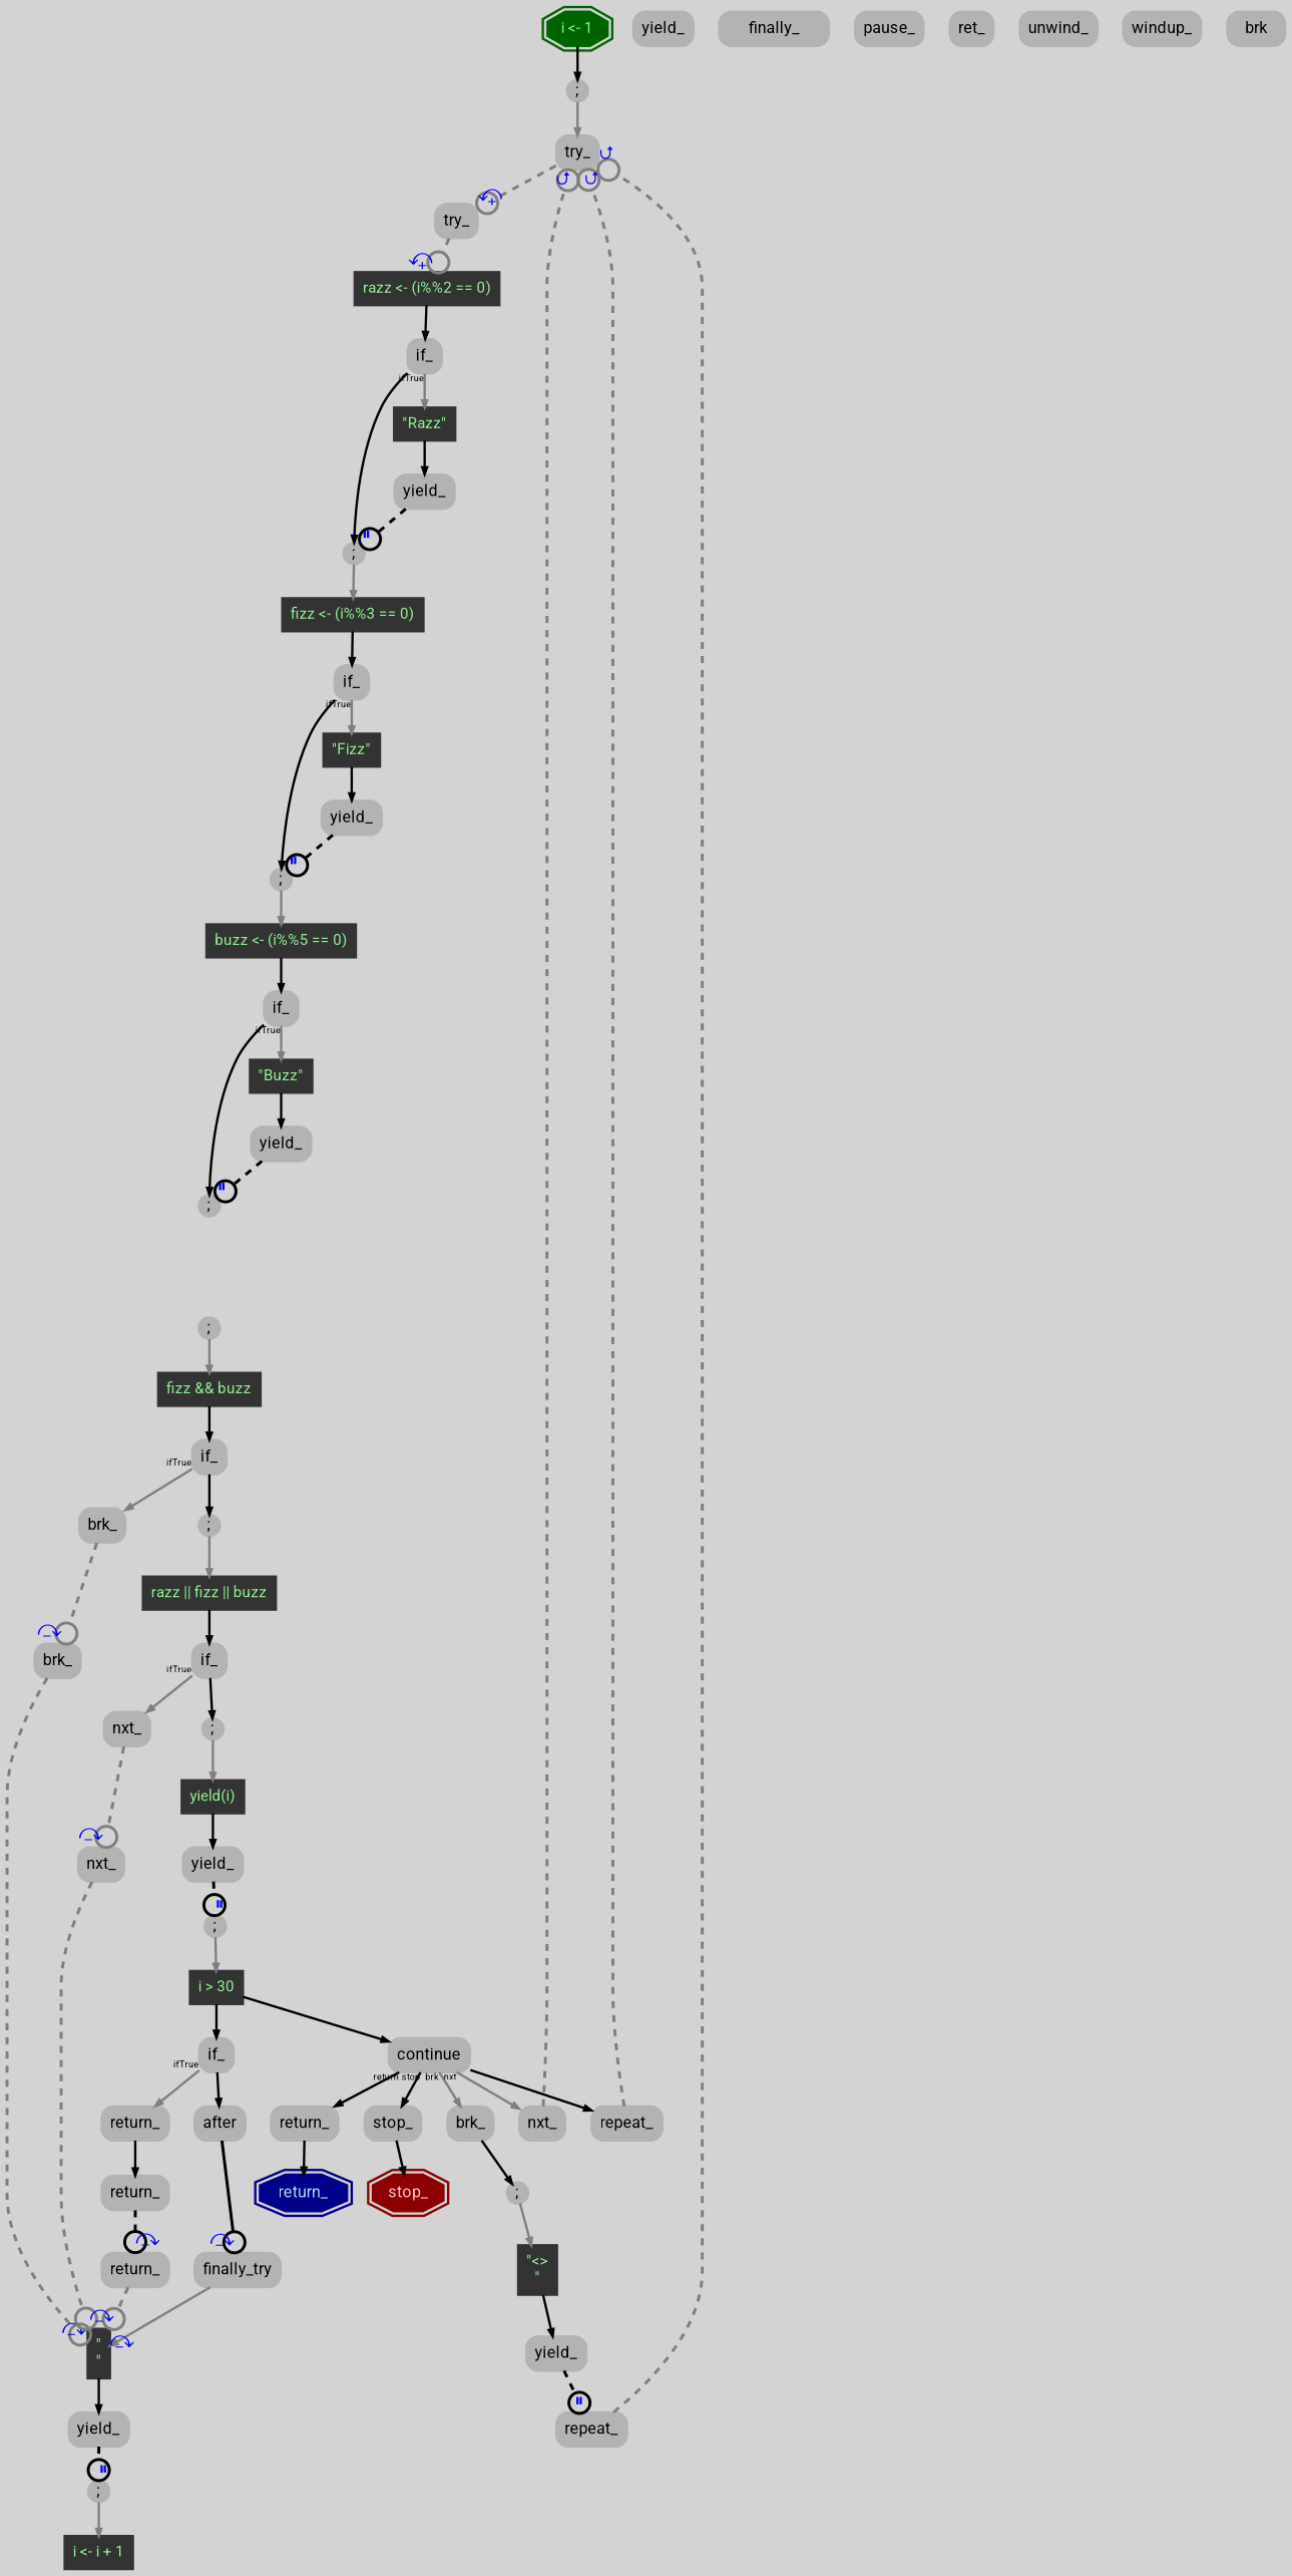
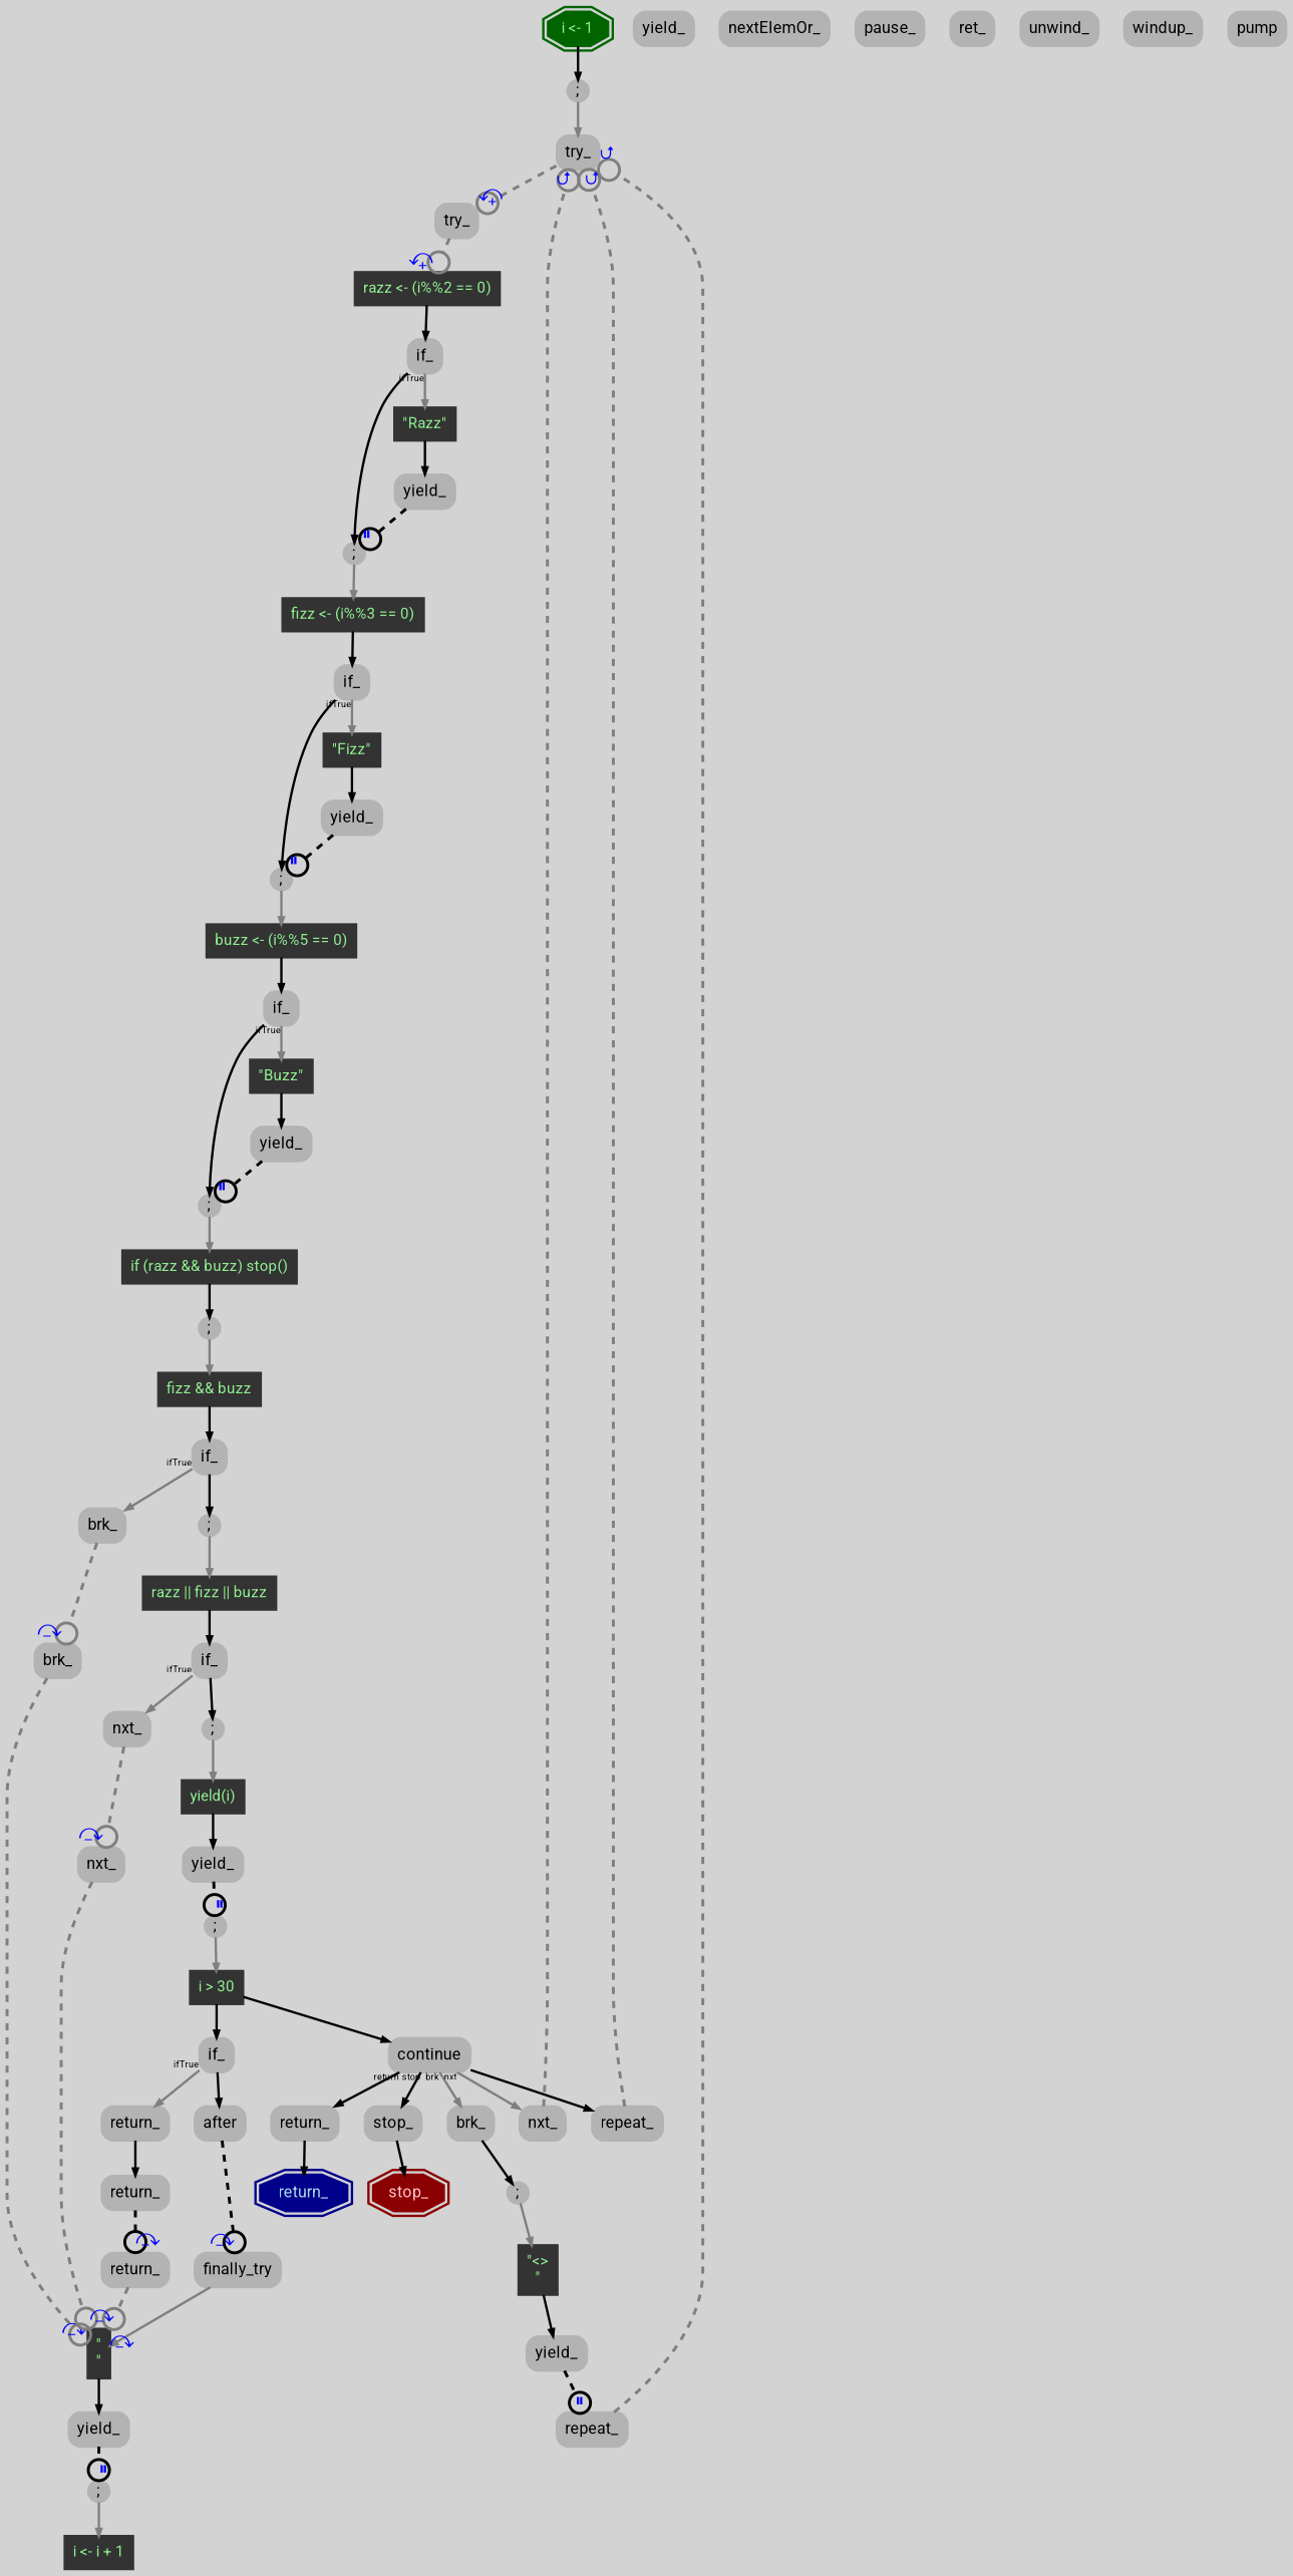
  digraph {
    bgcolor=lightgray
    clusterrank=local
    concentrate=false
    fontname=Roboto
    fontsize=14
    labeljust=l
    newrank=true
    nodesep=0.3
    packmode=clust
    rankdir=TB
    ranksep=0.4
    node [bgcolor=white color=gray70 fontname=Roboto margin="0.1,0.1" penwidth=2 shape=box style="filled,rounded"]
    edge [arrowhead=normal arrowsize=0.6 color=black concentrate=true fontname=Roboto fontsize=8 penwidth=2]
    n1 [fixedsize=true height=0.25 label=";" shape=circle style=filled width=0.25]
    n2 [height=0.2 label=try_ width=0.2]
    n3 [height=0.2 label=try_ width=0.2]
    n4 [color=gray20 fontcolor=lightgreen fontsize=13 height=0.2 label="razz <- (i%%2 == 0)" labeljust=l nojustify=true style=filled width=0.2]
    n5 [height=0.2 label=if_ width=0.2]
    n6 [color=gray20 fontcolor=lightgreen fontsize=13 height=0.2 label="\"Razz\"" labeljust=l nojustify=true style=filled width=0.2]
    n7 [fixedsize=true height=0.25 label=";" shape=circle style=filled width=0.25]
    n8 [height=0.2 label=yield_ width=0.2]
    n9 [color=gray20 fontcolor=lightgreen fontsize=13 height=0.2 label="fizz <- (i%%3 == 0)" labeljust=l nojustify=true style=filled width=0.2]
    n10 [height=0.2 label=if_ width=0.2]
    n11 [color=gray20 fontcolor=lightgreen fontsize=13 height=0.2 label="\"Fizz\"" labeljust=l nojustify=true style=filled width=0.2]
    n12 [fixedsize=true height=0.25 label=";" shape=circle style=filled width=0.25]
    n13 [height=0.2 label=yield_ width=0.2]
    n14 [color=gray20 fontcolor=lightgreen fontsize=13 height=0.2 label="buzz <- (i%%5 == 0)" labeljust=l nojustify=true style=filled width=0.2]
    n15 [height=0.2 label=if_ width=0.2]
    n16 [color=gray20 fontcolor=lightgreen fontsize=13 height=0.2 label="\"Buzz\"" labeljust=l nojustify=true style=filled width=0.2]
    n17 [fixedsize=true height=0.25 label=";" shape=circle style=filled width=0.25]
    n18 [height=0.2 label=yield_ width=0.2]
+   n19 [color=gray20 fontcolor=lightgreen fontsize=13 height=0.2 label="if (razz && buzz) stop()" labeljust=l nojustify=true style=filled width=0.2]
    n20 [fixedsize=true height=0.25 label=";" shape=circle style=filled width=0.25]
    n21 [color=gray20 fontcolor=lightgreen fontsize=13 height=0.2 label="yield(i)" labeljust=l nojustify=true style=filled width=0.2]
    n22 [height=0.2 label=yield_ width=0.2]
    n23 [fixedsize=true height=0.25 label=";" shape=circle style=filled width=0.25]
    n24 [color=gray20 fontcolor=lightgreen fontsize=13 height=0.2 label="i > 30" labeljust=l nojustify=true style=filled width=0.2]
    n25 [height=0.2 label=if_ width=0.2]
    n26 [height=0.2 label=continue width=0.2]
    n27 [height=0.2 label=return_ width=0.2]
    n28 [height=0.2 label=after width=0.2]
    n29 [height=0.2 label=return_ width=0.2]
    n30 [height=0.2 label=finally_try width=0.2]
    n31 [height=0.2 label=return_ width=0.2]
    n32 [color=gray20 fontcolor=lightgreen fontsize=13 height=0.2 label="\"\n\"" labeljust=l nojustify=true style=filled width=0.2]
    n33 [height=0.2 label=brk_ width=0.2]
    n34 [height=0.2 label=brk_ width=0.2]
    n35 [height=0.2 label=nxt_ width=0.2]
    n36 [height=0.2 label=nxt_ width=0.2]
    n37 [height=0.2 label=yield_ width=0.2]
    n38 [height=0.2 label=brk_ width=0.2]
    n39 [height=0.2 label=nxt_ width=0.2]
    n40 [height=0.2 label=repeat_ width=0.2]
    n41 [height=0.2 label=return_ width=0.2]
    n42 [height=0.2 label=stop_ width=0.2]
    n43 [fixedsize=true height=0.25 label=";" shape=circle style=filled width=0.25]
    n44 [color=darkblue fixedsize=false fontcolor=lightblue height=0.2 label=return_ margin="0,0" shape=doubleoctagon style=filled width=0.2]
    n45 [color=darkred fixedsize=false fontcolor=pink height=0.2 label=stop_ margin="0,0" shape=doubleoctagon style=filled width=0.2]
    n46 [fixedsize=true height=0.25 label=";" shape=circle style=filled width=0.25]
    n47 [color=gray20 fontcolor=lightgreen fontsize=13 height=0.2 label="fizz && buzz" labeljust=l nojustify=true style=filled width=0.2]
    n48 [height=0.2 label=if_ width=0.2]
    n49 [fixedsize=true height=0.25 label=";" shape=circle style=filled width=0.25]
    n50 [color=gray20 fontcolor=lightgreen fontsize=13 height=0.2 label="razz || fizz || buzz" labeljust=l nojustify=true style=filled width=0.2]
    n51 [fixedsize=true height=0.25 label=";" shape=circle style=filled width=0.25]
    n52 [color=gray20 fontcolor=lightgreen fontsize=13 height=0.2 label="i <- i + 1" labeljust=l nojustify=true style=filled width=0.2]
    n53 [color=gray20 fontcolor=lightgreen fontsize=13 height=0.2 label="\"<>\n\"" labeljust=l nojustify=true style=filled width=0.2]
    n54 [height=0.2 label=yield_ width=0.2]
    n55 [height=0.2 label=repeat_ width=0.2]
    n56 [height=0.2 label=yield_ width=0.2]
-   n57 [height=0.2 label=finally_ width=0.2]
+   n57 [height=0.2 label=nextElemOr_ width=0.2]
    n58 [height=0.2 label=pause_ width=0.2]
    n59 [height=0.2 label=ret_ width=0.2]
    n60 [height=0.2 label=unwind_ width=0.2]
    n61 [height=0.2 label=windup_ width=0.2]
-   n62 [height=0.2 label=brk width=0.2]
+   n62 [height=0.2 label=pump width=0.2]
    n63 [height=0.2 label=if_ width=0.2]
    n64 [color=darkgreen fixedsize=false fontcolor=lightgreen fontsize=13 height=0.2 label="i <- 1" labeljust=l margin="0,0" nojustify=true shape=doubleoctagon style=filled width=0.2]
    n1 -> n2 [color=gray50]
    n2 -> n3 [arrowhead=odot arrowsize=2.25 color=gray50 concentrate=false constrain=false fontcolor=blue fontsize=20 headlabel="⤽" labelangle=0 labeldistance=0.9 penwidth=2.5 style=dashed taillabel=" "]
    n3 -> n4 [arrowhead=odot arrowsize=2.25 color=gray50 concentrate=false constrain=false fontcolor=blue fontsize=20 headlabel="⤽" labelangle=0 labeldistance=0.9 penwidth=2.5 style=dashed taillabel=" "]
    n4 -> n5
    n5 -> n6 [color=gray50 taillabel=ifTrue]
    n5 -> n7
    n6 -> n8
    n7 -> n9 [color=gray50]
    n8 -> n7 [arrowhead=odot arrowsize=2.25 concentrate=false constrain=false fontcolor=blue fontsize=15 headlabel="⏸" labelangle=0 labeldistance=0.8 penwidth=2.5 style=dashed taillabel=" "]
    n9 -> n10
    n10 -> n11 [color=gray50 taillabel=ifTrue]
    n10 -> n12
    n11 -> n13
    n12 -> n14 [color=gray50]
    n13 -> n12 [arrowhead=odot arrowsize=2.25 concentrate=false constrain=false fontcolor=blue fontsize=15 headlabel="⏸" labelangle=0 labeldistance=0.8 penwidth=2.5 style=dashed taillabel=" "]
    n14 -> n15
    n15 -> n16 [color=gray50 taillabel=ifTrue]
    n15 -> n17
    n16 -> n18
+   n17 -> n19 [color=gray50]
    n18 -> n17 [arrowhead=odot arrowsize=2.25 concentrate=false constrain=false fontcolor=blue fontsize=15 headlabel="⏸" labelangle=0 labeldistance=0.8 penwidth=2.5 style=dashed taillabel=" "]
+   n19 -> n46
    n20 -> n21 [color=gray50]
    n21 -> n22
    n22 -> n23 [arrowhead=odot arrowsize=2.25 concentrate=false constrain=false fontcolor=blue fontsize=15 headlabel="⏸" labelangle=0 labeldistance=0.8 penwidth=2.5 style=dashed taillabel=" "]
    n23 -> n24 [color=gray50]
    n24 -> n25
    n24 -> n26
    n25 -> n27 [color=gray50 taillabel=ifTrue]
    n25 -> n28
    n26 -> n38 [color=gray50 taillabel=brk]
    n26 -> n39 [color=gray50 taillabel=nxt]
    n26 -> n40
    n26 -> n41 [taillabel=return]
    n26 -> n42 [taillabel=stop]
    n27 -> n29
-   n28 -> n30 [arrowhead=odot arrowsize=2.25 concentrate=false constrain=false fontcolor=blue fontsize=20 headlabel="⤼" labelangle=0 labeldistance=0.9 penwidth=2.5 style=solid taillabel=" "]
+   n28 -> n30 [arrowhead=odot arrowsize=2.25 concentrate=false constrain=false fontcolor=blue fontsize=20 headlabel="⤼" labelangle=0 labeldistance=0.9 penwidth=2.5 style=dashed taillabel=" "]
    n29 -> n31 [arrowhead=odot arrowsize=2.25 concentrate=false constrain=false fontcolor=blue fontsize=20 headlabel="⤼" labelangle=0 labeldistance=0.9 penwidth=2.5 style=dashed taillabel=" "]
    n30 -> n32 [color=gray50]
    n31 -> n32 [arrowhead=odot arrowsize=2.25 color=gray50 concentrate=false constrain=false fontcolor=blue fontsize=20 headlabel="⤼" labelangle=0 labeldistance=0.9 penwidth=2.5 style=dashed taillabel=" "]
    n32 -> n37
    n33 -> n34 [arrowhead=odot arrowsize=2.25 color=gray50 concentrate=false constrain=false fontcolor=blue fontsize=20 headlabel="⤼" labelangle=0 labeldistance=0.9 penwidth=2.5 style=dashed taillabel=" "]
    n34 -> n32 [arrowhead=odot arrowsize=2.25 color=gray50 concentrate=false constrain=false fontcolor=blue fontsize=20 headlabel="⤼" labelangle=0 labeldistance=0.9 penwidth=2.5 style=dashed taillabel=" "]
    n35 -> n36 [arrowhead=odot arrowsize=2.25 color=gray50 concentrate=false constrain=false fontcolor=blue fontsize=20 headlabel="⤼" labelangle=0 labeldistance=0.9 penwidth=2.5 style=dashed taillabel=" "]
    n36 -> n32 [arrowhead=odot arrowsize=2.25 color=gray50 concentrate=false constrain=false fontcolor=blue fontsize=20 headlabel="⤼" labelangle=0 labeldistance=0.9 penwidth=2.5 style=dashed taillabel=" "]
    n37 -> n51 [arrowhead=odot arrowsize=2.25 concentrate=false constrain=false fontcolor=blue fontsize=15 headlabel="⏸" labelangle=0 labeldistance=0.8 penwidth=2.5 style=dashed taillabel=" "]
    n38 -> n43
    n39 -> n2 [arrowhead=odot arrowsize=2.25 color=gray50 concentrate=false constrain=false fontcolor=blue fontsize=15 headlabel="⮍" labelangle=0 labeldistance=0.9 penwidth=2.5 style=dashed taillabel=" "]
    n40 -> n2 [arrowhead=odot arrowsize=2.25 color=gray50 concentrate=false constrain=false fontcolor=blue fontsize=15 headlabel="⮍" labelangle=0 labeldistance=0.9 penwidth=2.5 style=dashed taillabel=" "]
    n41 -> n44
    n42 -> n45
    n43 -> n53 [color=gray50]
    n46 -> n47 [color=gray50]
    n47 -> n48
    n48 -> n33 [color=gray50 taillabel=ifTrue]
    n48 -> n49
    n49 -> n50 [color=gray50]
    n50 -> n63
    n51 -> n52 [color=gray50]
    n53 -> n54
    n54 -> n55 [arrowhead=odot arrowsize=2.25 concentrate=false constrain=false fontcolor=blue fontsize=15 headlabel="⏸" labelangle=0 labeldistance=0.8 penwidth=2.5 style=dashed taillabel=" "]
    n55 -> n2 [arrowhead=odot arrowsize=2.25 color=gray50 concentrate=false constrain=false fontcolor=blue fontsize=15 headlabel="⮍" labelangle=0 labeldistance=0.9 penwidth=2.5 style=dashed taillabel=" "]
    n63 -> n20
    n63 -> n35 [color=gray50 taillabel=ifTrue]
    n64 -> n1
  }
